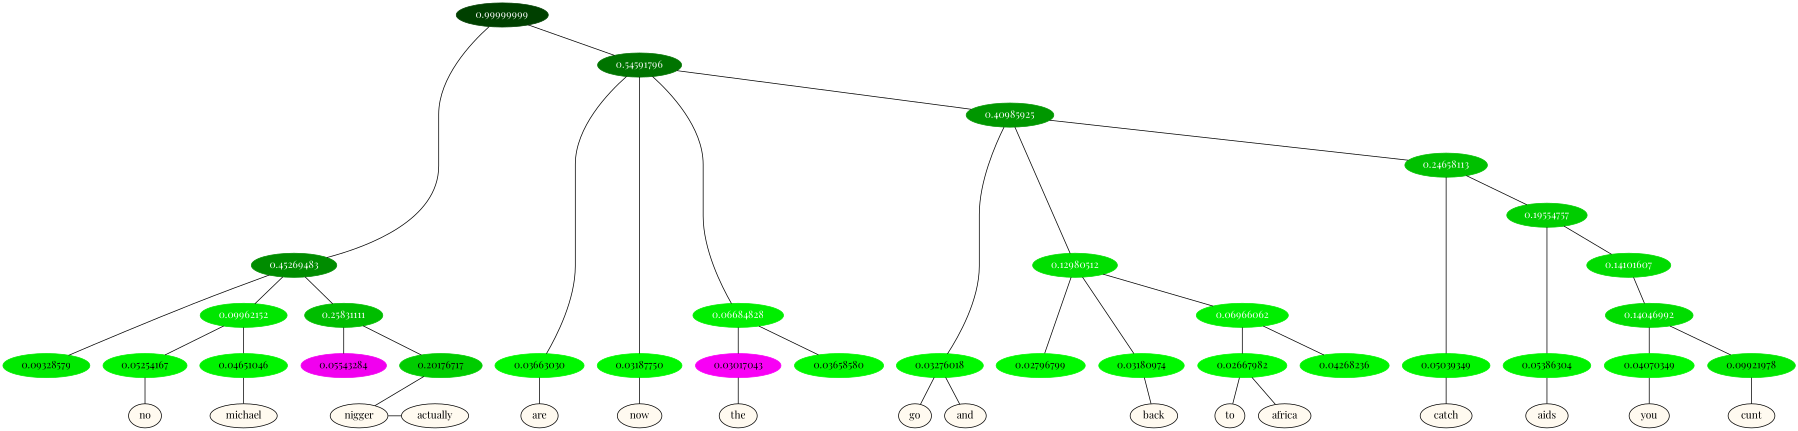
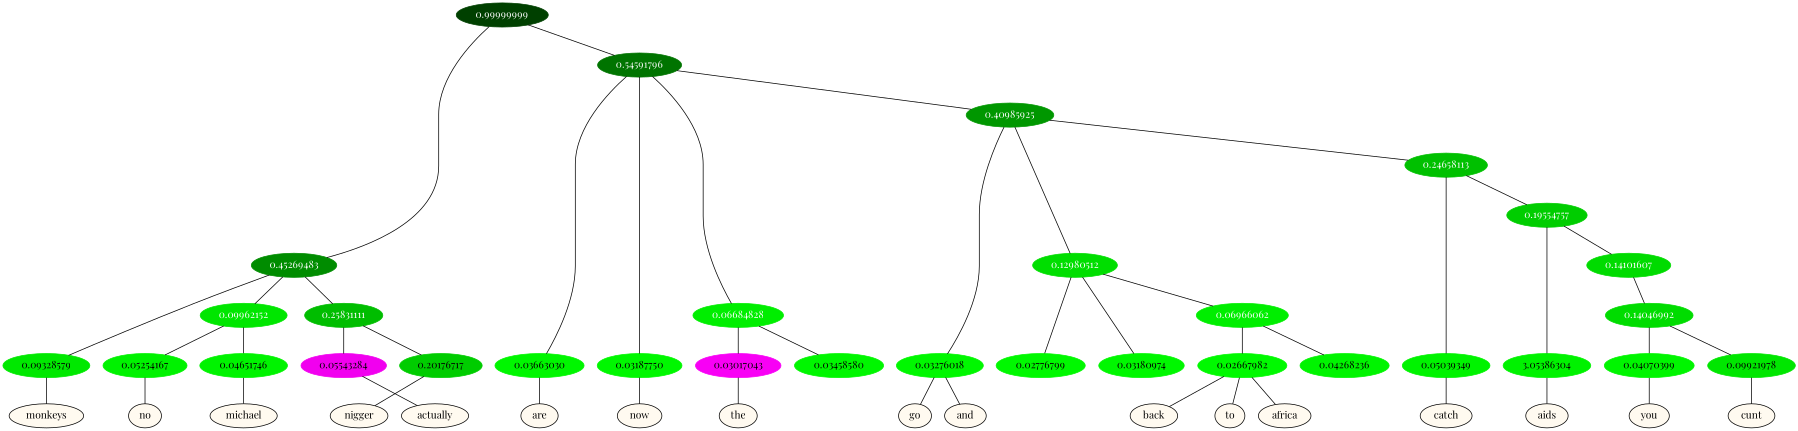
  graph {
    fontname="Playfair Display"
    node [color=black fontname="Playfair Display" format=png nodesep=0.001 ordering=out overlap_scaling=0.01 ranksep=0.001 style=filled fontcolor=black]
    edge [fontname="Playfair Display"]
    n1 [fillcolor=floralwhite height=0.15 label=no style="filled,solid" width=0.15 fontcolor=""]
    n2 [fillcolor=floralwhite height=0.15 label=michael style="filled,solid" width=0.15 fontcolor=""]
    n3 [fillcolor=floralwhite height=0.15 label=actually style="filled,solid" width=0.15 fontcolor=""]
    n4 [fillcolor=floralwhite height=0.15 label=nigger style="filled,solid" width=0.15 fontcolor=""]
+   n5 [fillcolor=floralwhite height=0.15 label=monkeys style="filled,solid" width=0.15 fontcolor=""]
    n6 [fillcolor=floralwhite height=0.15 label=are style="filled,solid" width=0.15 fontcolor=""]
    n7 [fillcolor=floralwhite height=0.15 label=the style="filled,solid" width=0.15 fontcolor=""]
    n8 [fillcolor=floralwhite height=0.15 label=now style="filled,solid" width=0.15 fontcolor=""]
    n9 [fillcolor=floralwhite height=0.15 label=go style="filled,solid" width=0.15 fontcolor=""]
    n10 [fillcolor=floralwhite height=0.15 label=back style="filled,solid" width=0.15 fontcolor=""]
    n11 [fillcolor=floralwhite height=0.15 label=to style="filled,solid" width=0.15 fontcolor=""]
    n12 [fillcolor=floralwhite height=0.15 label=africa style="filled,solid" width=0.15 fontcolor=""]
    n13 [fillcolor=floralwhite height=0.15 label=and style="filled,solid" width=0.15 fontcolor=""]
    n14 [fillcolor=floralwhite height=0.15 label=catch style="filled,solid" width=0.15 fontcolor=""]
    n15 [fillcolor=floralwhite height=0.15 label=aids style="filled,solid" width=0.15 fontcolor=""]
    n16 [fillcolor=floralwhite height=0.15 label=you style="filled,solid" width=0.15 fontcolor=""]
    n17 [fillcolor=floralwhite height=0.15 label=cunt style="filled,solid" width=0.15 fontcolor=""]
    n18 [color="0.334 1.000 0.947" height=0.15 label=0.05254167 width=0.15]
-   n19 [color="0.334 1.000 0.953" height=0.15 label=0.04651046 width=0.15]
+   n19 [color="0.334 1.000 0.953" height=0.15 label=0.04651746 width=0.15]
    n20 [color="0.835 1.000 0.945" height=0.15 label=0.05543284 width=0.15]
    n21 [color="0.334 1.000 0.798" height=0.15 label=0.20176717 width=0.15]
    n22 [color="0.334 1.000 0.907" height=0.15 label=0.09328579 width=0.15]
    n23 [color="0.334 1.000 0.963" height=0.15 label=0.03663030 width=0.15]
    n24 [color="0.835 1.000 0.970" height=0.15 label=0.03017043 width=0.15]
-   n25 [color="0.334 1.000 0.963" height=0.15 label=0.03658580 width=0.15]
+   n25 [color="0.334 1.000 0.963" height=0.15 label=0.03458580 width=0.15]
    n26 [color="0.334 1.000 0.968" height=0.15 label=0.03187750 width=0.15]
-   n27 [color="0.334 1.000 0.972" height=0.15 label=0.02796799 width=0.15]
+   n27 [color="0.334 1.000 0.972" height=0.15 label=0.02776799 width=0.15]
    n28 [color="0.334 1.000 0.968" height=0.15 label=0.03180974 width=0.15]
    n29 [color="0.334 1.000 0.973" height=0.15 label=0.02667982 width=0.15]
    n30 [color="0.334 1.000 0.957" height=0.15 label=0.04268236 width=0.15]
    n31 [color="0.334 1.000 0.967" height=0.15 label=0.03276018 width=0.15]
    n32 [color="0.334 1.000 0.950" height=0.15 label=0.05039349 width=0.15]
-   n33 [color="0.334 1.000 0.946" height=0.15 label=0.05386304 width=0.15]
-   n34 [color="0.334 1.000 0.959" height=0.15 label=0.04070349 width=0.15]
+   n33 [color="0.334 1.000 0.946" height=0.15 label=3.05386304 width=0.15]
+   n34 [color="0.334 1.000 0.959" height=0.15 label=0.04070399 width=0.15]
    n35 [color="0.334 1.000 0.901" height=0.15 label=0.09921978 width=0.15]
    n36 [color="0.334 1.000 0.250" fontcolor=grey99 height=0.15 label=0.99999999 width=0.15]
    n37 [color="0.334 1.000 0.547" fontcolor=grey99 height=0.15 label=0.45269483 width=0.15]
    n38 [color="0.334 1.000 0.454" fontcolor=grey99 height=0.15 label=0.54591796 width=0.15]
    n39 [color="0.334 1.000 0.900" fontcolor=grey99 height=0.15 label=0.09962152 width=0.15]
    n40 [color="0.334 1.000 0.742" fontcolor=grey99 height=0.15 label=0.25831111 width=0.15]
    n41 [color="0.334 1.000 0.933" fontcolor=grey99 height=0.15 label=0.06684828 width=0.15]
    n42 [color="0.334 1.000 0.590" fontcolor=grey99 height=0.15 label=0.40985925 width=0.15]
    n43 [color="0.334 1.000 0.870" fontcolor=grey99 height=0.15 label=0.12980512 width=0.15]
    n44 [color="0.334 1.000 0.753" fontcolor=grey99 height=0.15 label=0.24658113 width=0.15]
    n45 [color="0.334 1.000 0.930" fontcolor=grey99 height=0.15 label=0.06966062 width=0.15]
    n46 [color="0.334 1.000 0.804" fontcolor=grey99 height=0.15 label=0.19554757 width=0.15]
    n47 [color="0.334 1.000 0.859" fontcolor=grey99 height=0.15 label=0.14101607 width=0.15]
    n48 [color="0.334 1.000 0.860" fontcolor=grey99 height=0.15 label=0.14046992 width=0.15]
    subgraph sub_1 {
      rank=same
      n1
      n2
      n3
      n4
+     n5
      n6
      n7
      n8
      n9
      n10
      n11
      n12
      n13
      n14
      n15
      n16
      n17
    }
    subgraph sub_2 {
      rank=same
      n18
      n19
      n20
      n21
      n22
      n23
      n24
      n25
      n26
      n27
      n28
      n29
      n30
      n31
      n32
      n33
      n34
      n35
    }
    n18 -- n1
    n19 -- n2
-   n4 -- n3
+   n20 -- n3
    n21 -- n4
+   n22 -- n5
    n23 -- n6
    n24 -- n7
    n26 -- n8
-   n28 -- n10
+   n29 -- n10
    n29 -- n11
    n29 -- n12
    n31 -- n9
    n31 -- n13
    n32 -- n14
    n33 -- n15
    n34 -- n16
    n35 -- n17
    n36 -- n37
    n36 -- n38
    n37 -- n22
    n37 -- n39
    n37 -- n40
    n38 -- n23
    n38 -- n26
    n38 -- n41
    n38 -- n42
    n39 -- n18
    n39 -- n19
    n40 -- n20
    n40 -- n21
    n41 -- n24
    n41 -- n25
    n42 -- n31
    n42 -- n43
    n42 -- n44
    n43 -- n27
    n43 -- n28
    n43 -- n45
    n44 -- n32
    n44 -- n46
    n45 -- n29
    n45 -- n30
    n46 -- n33
    n46 -- n47
    n47 -- n48
    n48 -- n34
    n48 -- n35
  }
